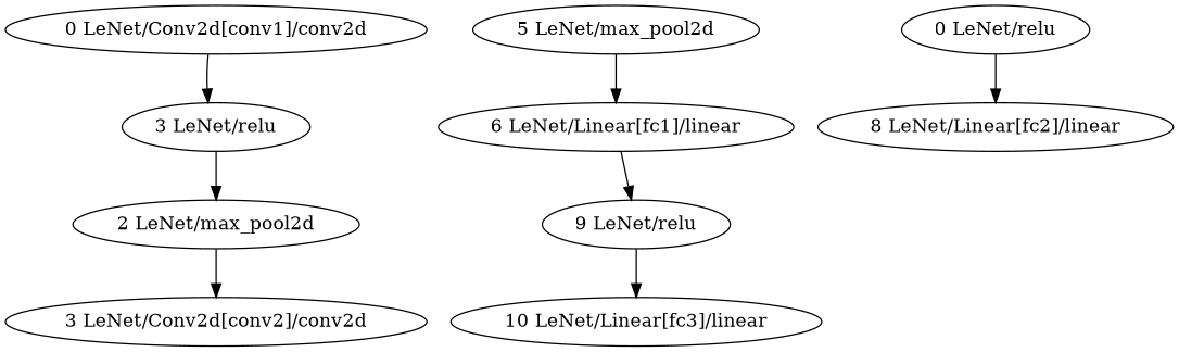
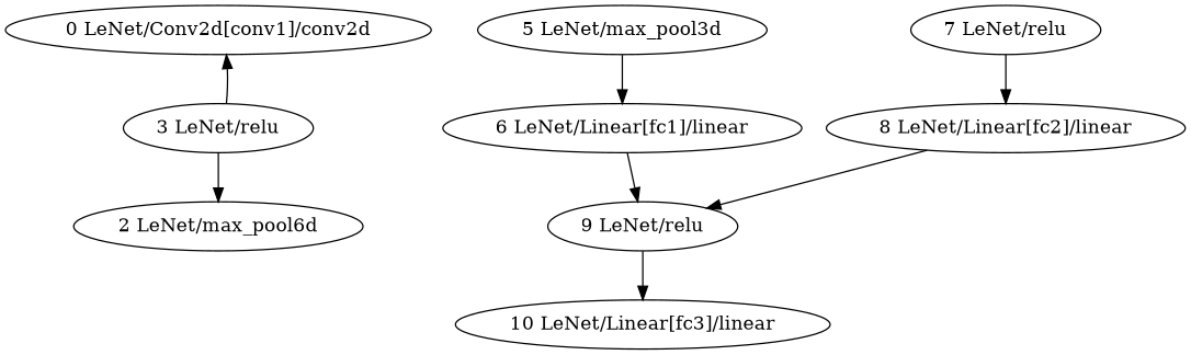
  strict digraph {
    fontname="DejaVu Serif"
    node [fontname="DejaVu Serif" scope=LeNet type=relu]
    edge [fontname="DejaVu Serif"]
    "0 LeNet/Conv2d[conv1]/conv2d" [scope="LeNet/Conv2d[conv1]" type=conv2d]
    n2 [label="3 LeNet/relu"]
-   "2 LeNet/max_pool2d" [type=max_pool2d]
-   "3 LeNet/Conv2d[conv2]/conv2d" [scope="LeNet/Conv2d[conv2]" type=conv2d]
-   "5 LeNet/max_pool2d" [type=max_pool2d]
+   "2 LeNet/max_pool2d" [type=max_pool2d label="2 LeNet/max_pool6d"]
+   "5 LeNet/max_pool2d" [type=max_pool2d label="5 LeNet/max_pool3d"]
    "6 LeNet/Linear[fc1]/linear" [scope="LeNet/Linear[fc1]" type=linear]
    "9 LeNet/relu"
    "8 LeNet/Linear[fc2]/linear" [scope="LeNet/Linear[fc2]" type=linear]
-   "7 LeNet/relu" [label="0 LeNet/relu"]
+   "7 LeNet/relu"
    "10 LeNet/Linear[fc3]/linear" [scope="LeNet/Linear[fc3]" type=linear]
-   "0 LeNet/Conv2d[conv1]/conv2d" -> n2
+   n2 -> "0 LeNet/Conv2d[conv1]/conv2d"
    n2 -> "2 LeNet/max_pool2d"
-   "2 LeNet/max_pool2d" -> "3 LeNet/Conv2d[conv2]/conv2d"
    "5 LeNet/max_pool2d" -> "6 LeNet/Linear[fc1]/linear"
    "6 LeNet/Linear[fc1]/linear" -> "9 LeNet/relu"
    "9 LeNet/relu" -> "10 LeNet/Linear[fc3]/linear"
+   "8 LeNet/Linear[fc2]/linear" -> "9 LeNet/relu"
    "7 LeNet/relu" -> "8 LeNet/Linear[fc2]/linear"
  }
